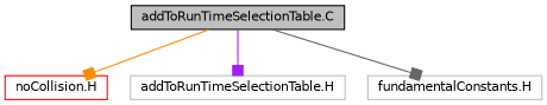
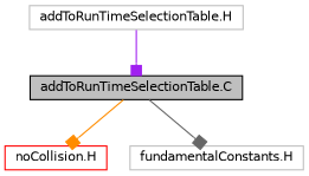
  digraph {
    node [color=grey75 fontname=Helvetica fontsize=10 shape=record]
    edge [arrowhead=box fontname=Helvetica fontsize=10 labelfontname=Helvetica labelfontsize=10 style=solid]
    n1 [color=black fillcolor=grey75 fontcolor=black height=0.2 label="addToRunTimeSelectionTable.C" style=filled width=0.4]
    n2 [color=red height=0.2 label="noCollision.H" width=0.4]
    n3 [height=0.2 label="addToRunTimeSelectionTable.H" width=0.4]
    n4 [height=0.2 label="fundamentalConstants.H" width=0.4]
    n1 -> n2 [color=darkorange]
-   n1 -> n3 [color=purple]
+   n3 -> n1 [color=purple]
    n1 -> n4 [color=gray40]
  }
